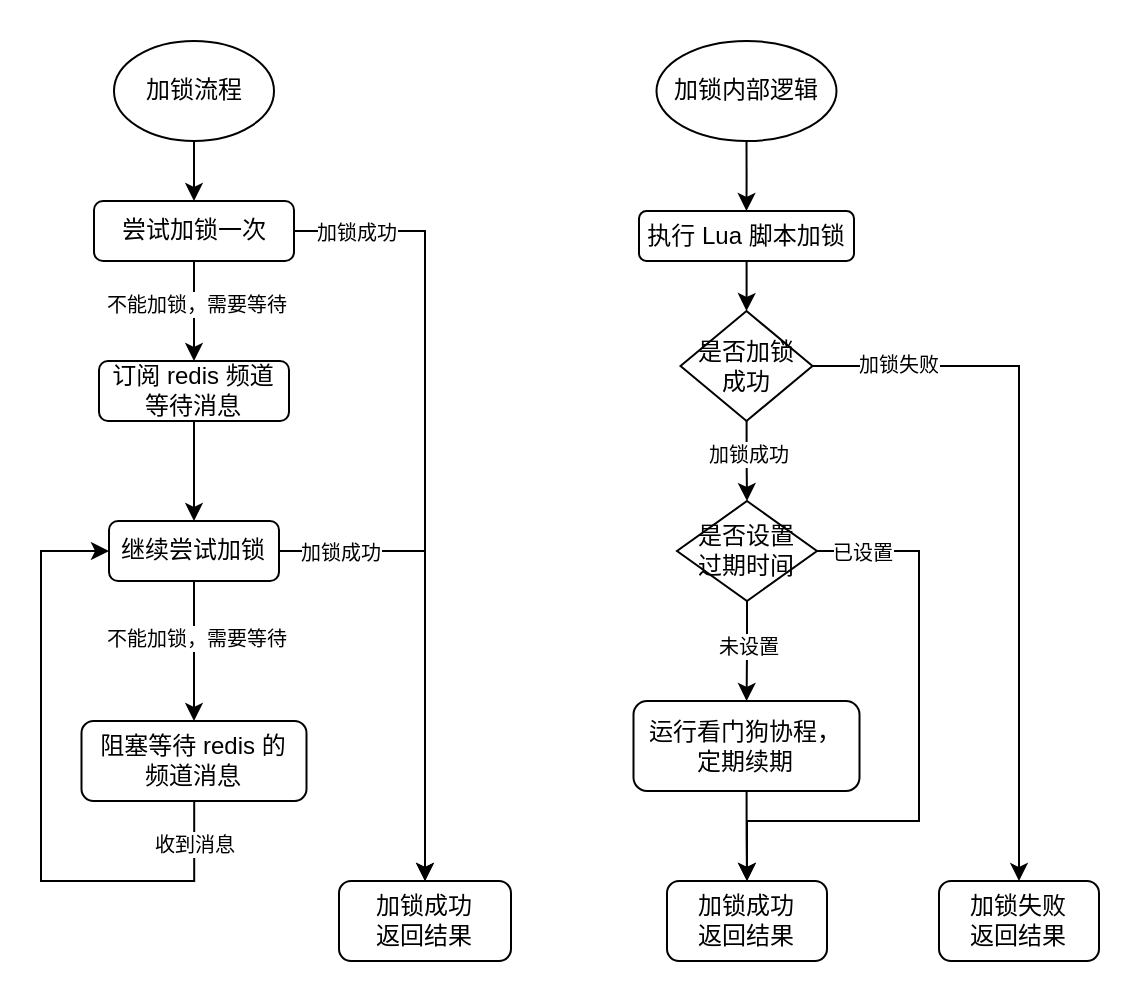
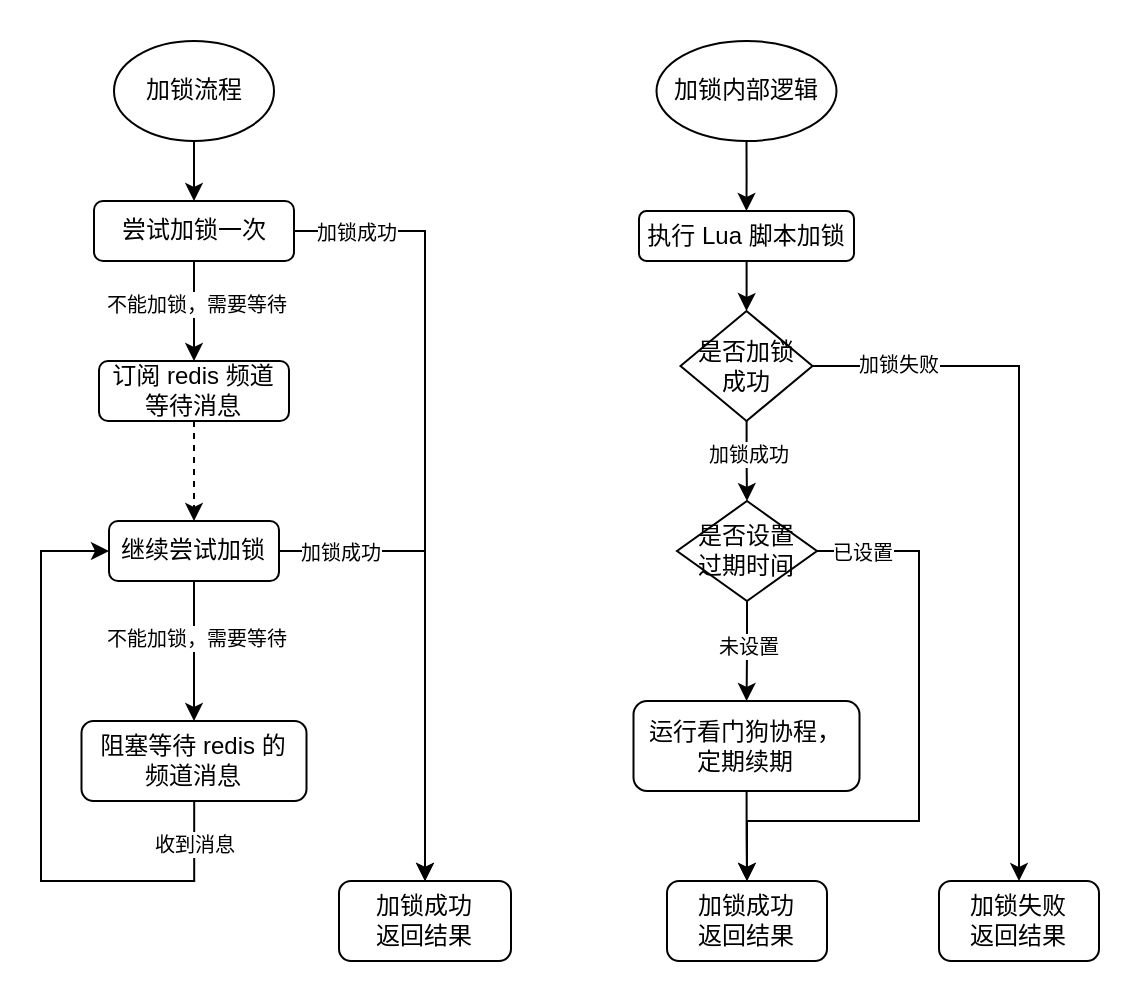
  <mxCell id="0" />
  <mxCell id="1" parent="0" />
  <mxCell id="2" style="edgeStyle=orthogonalEdgeStyle;rounded=0;orthogonalLoop=1;jettySize=auto;html=1;entryX=0.5;entryY=0;entryDx=0;entryDy=0;" edge="1" parent="1" source="3" target="8"><mxGeometry relative="1" as="geometry" /></mxCell>
  <mxCell id="3" value="加锁流程" style="ellipse;whiteSpace=wrap;html=1;" vertex="1" parent="1"><mxGeometry x="56.5" y="20" width="80" height="50" as="geometry" /></mxCell>
  <mxCell id="4" style="edgeStyle=orthogonalEdgeStyle;rounded=0;orthogonalLoop=1;jettySize=auto;html=1;entryX=0.5;entryY=0;entryDx=0;entryDy=0;" edge="1" parent="1" source="8" target="19"><mxGeometry relative="1" as="geometry" /></mxCell>
  <mxCell id="5" value="&lt;font style=&quot;font-size: 10px;&quot;&gt;加锁成功&lt;/font&gt;" style="edgeLabel;html=1;align=center;verticalAlign=middle;resizable=0;points=[];" vertex="1" connectable="0" parent="4"><mxGeometry x="-0.86" relative="1" as="geometry"><mxPoint x="4" as="offset" /></mxGeometry></mxCell>
  <mxCell id="6" style="edgeStyle=orthogonalEdgeStyle;rounded=0;orthogonalLoop=1;jettySize=auto;html=1;" edge="1" parent="1" source="8" target="10"><mxGeometry relative="1" as="geometry" /></mxCell>
  <mxCell id="7" value="&lt;font style=&quot;font-size: 10px;&quot;&gt;不能加锁，需要等待&lt;/font&gt;" style="edgeLabel;html=1;align=center;verticalAlign=middle;resizable=0;points=[];" vertex="1" connectable="0" parent="6"><mxGeometry x="-0.2" y="1" relative="1" as="geometry"><mxPoint y="1" as="offset" /></mxGeometry></mxCell>
  <mxCell id="8" value="尝试加锁一次" style="rounded=1;whiteSpace=wrap;html=1;" vertex="1" parent="1"><mxGeometry x="46.5" y="100" width="100" height="30" as="geometry" /></mxCell>
- <mxCell id="9" style="edgeStyle=orthogonalEdgeStyle;rounded=0;orthogonalLoop=1;jettySize=auto;html=1;" edge="1" parent="1" source="10" target="15"><mxGeometry relative="1" as="geometry" /></mxCell>
+ <mxCell id="9" style="edgeStyle=orthogonalEdgeStyle;rounded=0;orthogonalLoop=1;jettySize=auto;html=1;dashed=1;" edge="1" parent="1" source="10" target="15"><mxGeometry relative="1" as="geometry" /></mxCell>
  <mxCell id="10" value="订阅 redis 频道&lt;div&gt;等待消息&lt;/div&gt;" style="rounded=1;whiteSpace=wrap;html=1;" vertex="1" parent="1"><mxGeometry x="49" y="180" width="95" height="30" as="geometry" /></mxCell>
  <mxCell id="11" style="edgeStyle=orthogonalEdgeStyle;rounded=0;orthogonalLoop=1;jettySize=auto;html=1;entryX=0.5;entryY=0;entryDx=0;entryDy=0;" edge="1" parent="1" source="15" target="18"><mxGeometry relative="1" as="geometry" /></mxCell>
  <mxCell id="12" value="&lt;font style=&quot;font-size: 10px;&quot;&gt;不能加锁，需要等待&lt;/font&gt;" style="edgeLabel;html=1;align=center;verticalAlign=middle;resizable=0;points=[];" vertex="1" connectable="0" parent="11"><mxGeometry x="-0.212" y="1" relative="1" as="geometry"><mxPoint as="offset" /></mxGeometry></mxCell>
  <mxCell id="13" style="edgeStyle=orthogonalEdgeStyle;rounded=0;orthogonalLoop=1;jettySize=auto;html=1;entryX=0.5;entryY=0;entryDx=0;entryDy=0;" edge="1" parent="1" source="15" target="19"><mxGeometry relative="1" as="geometry" /></mxCell>
  <mxCell id="14" value="&lt;font style=&quot;font-size: 10px;&quot;&gt;加锁成功&lt;/font&gt;" style="edgeLabel;html=1;align=center;verticalAlign=middle;resizable=0;points=[];" vertex="1" connectable="0" parent="13"><mxGeometry x="-0.778" relative="1" as="geometry"><mxPoint x="4" as="offset" /></mxGeometry></mxCell>
  <mxCell id="15" value="继续尝试加锁" style="rounded=1;whiteSpace=wrap;html=1;" vertex="1" parent="1"><mxGeometry x="54" y="260" width="85" height="30" as="geometry" /></mxCell>
  <mxCell id="16" style="edgeStyle=orthogonalEdgeStyle;rounded=0;orthogonalLoop=1;jettySize=auto;html=1;entryX=0;entryY=0.5;entryDx=0;entryDy=0;" edge="1" parent="1" source="18" target="15"><mxGeometry relative="1" as="geometry"><Array as="points"><mxPoint x="97" y="440" /><mxPoint x="20" y="440" /><mxPoint x="20" y="275" /></Array></mxGeometry></mxCell>
  <mxCell id="17" value="&lt;font style=&quot;font-size: 10px;&quot;&gt;收到消息&lt;/font&gt;" style="edgeLabel;html=1;align=center;verticalAlign=middle;resizable=0;points=[];" vertex="1" connectable="0" parent="16"><mxGeometry x="-0.889" relative="1" as="geometry"><mxPoint y="3" as="offset" /></mxGeometry></mxCell>
  <mxCell id="18" value="阻塞等待 redis 的&lt;div&gt;频道消息&lt;/div&gt;" style="rounded=1;whiteSpace=wrap;html=1;" vertex="1" parent="1"><mxGeometry x="40.25" y="360" width="112.5" height="40" as="geometry" /></mxCell>
  <mxCell id="19" value="加锁成功&lt;div&gt;返回结果&lt;/div&gt;" style="rounded=1;whiteSpace=wrap;html=1;" vertex="1" parent="1"><mxGeometry x="169" y="440" width="86" height="40" as="geometry" /></mxCell>
  <mxCell id="20" style="edgeStyle=orthogonalEdgeStyle;rounded=0;orthogonalLoop=1;jettySize=auto;html=1;entryX=0.5;entryY=0;entryDx=0;entryDy=0;" edge="1" parent="1" source="21" target="23"><mxGeometry relative="1" as="geometry" /></mxCell>
  <mxCell id="21" value="加锁内部逻辑" style="ellipse;whiteSpace=wrap;html=1;" vertex="1" parent="1"><mxGeometry x="327.75" y="20" width="90" height="50" as="geometry" /></mxCell>
  <mxCell id="22" style="edgeStyle=orthogonalEdgeStyle;rounded=0;orthogonalLoop=1;jettySize=auto;html=1;entryX=0.5;entryY=0;entryDx=0;entryDy=0;" edge="1" parent="1" source="23" target="28"><mxGeometry relative="1" as="geometry" /></mxCell>
  <mxCell id="23" value="执行 Lua 脚本加锁" style="rounded=1;whiteSpace=wrap;html=1;" vertex="1" parent="1"><mxGeometry x="319" y="105" width="107.5" height="25" as="geometry" /></mxCell>
  <mxCell id="24" style="edgeStyle=orthogonalEdgeStyle;rounded=0;orthogonalLoop=1;jettySize=auto;html=1;entryX=0.5;entryY=0;entryDx=0;entryDy=0;" edge="1" parent="1" source="28" target="33"><mxGeometry relative="1" as="geometry" /></mxCell>
  <mxCell id="25" value="&lt;font style=&quot;font-size: 10px;&quot;&gt;加锁成功&lt;/font&gt;" style="edgeLabel;html=1;align=center;verticalAlign=middle;resizable=0;points=[];" vertex="1" connectable="0" parent="24"><mxGeometry x="-0.171" y="1" relative="1" as="geometry"><mxPoint as="offset" /></mxGeometry></mxCell>
  <mxCell id="26" style="edgeStyle=orthogonalEdgeStyle;rounded=0;orthogonalLoop=1;jettySize=auto;html=1;" edge="1" parent="1" source="28" target="37"><mxGeometry relative="1" as="geometry" /></mxCell>
  <mxCell id="27" value="&lt;font style=&quot;font-size: 10px;&quot;&gt;加锁失败&lt;/font&gt;" style="edgeLabel;html=1;align=center;verticalAlign=middle;resizable=0;points=[];" vertex="1" connectable="0" parent="26"><mxGeometry x="-0.764" y="1" relative="1" as="geometry"><mxPoint as="offset" /></mxGeometry></mxCell>
  <mxCell id="28" value="是否加锁&lt;div&gt;成功&lt;/div&gt;" style="rhombus;whiteSpace=wrap;html=1;" vertex="1" parent="1"><mxGeometry x="339.75" y="155" width="66" height="55" as="geometry" /></mxCell>
  <mxCell id="29" style="edgeStyle=orthogonalEdgeStyle;rounded=0;orthogonalLoop=1;jettySize=auto;html=1;" edge="1" parent="1" source="33" target="35"><mxGeometry relative="1" as="geometry" /></mxCell>
  <mxCell id="30" value="&lt;font style=&quot;font-size: 10px;&quot;&gt;未设置&lt;/font&gt;" style="edgeLabel;html=1;align=center;verticalAlign=middle;resizable=0;points=[];" vertex="1" connectable="0" parent="29"><mxGeometry x="-0.106" relative="1" as="geometry"><mxPoint as="offset" /></mxGeometry></mxCell>
  <mxCell id="31" style="edgeStyle=orthogonalEdgeStyle;rounded=0;orthogonalLoop=1;jettySize=auto;html=1;entryX=0.5;entryY=0;entryDx=0;entryDy=0;exitX=1;exitY=0.5;exitDx=0;exitDy=0;" edge="1" parent="1" source="33" target="36"><mxGeometry relative="1" as="geometry"><mxPoint x="393.21" y="440.03" as="targetPoint" /><mxPoint x="372.996" y="310.004" as="sourcePoint" /><Array as="points"><mxPoint x="459" y="275" /><mxPoint x="459" y="410" /><mxPoint x="373" y="410" /></Array></mxGeometry></mxCell>
  <mxCell id="32" value="&lt;font style=&quot;font-size: 10px;&quot;&gt;已设置&lt;/font&gt;" style="edgeLabel;html=1;align=center;verticalAlign=middle;resizable=0;points=[];" vertex="1" connectable="0" parent="31"><mxGeometry x="-0.894" y="3" relative="1" as="geometry"><mxPoint x="6" y="3" as="offset" /></mxGeometry></mxCell>
  <mxCell id="33" value="是否设置&lt;div&gt;过期时间&lt;/div&gt;" style="rhombus;whiteSpace=wrap;html=1;" vertex="1" parent="1"><mxGeometry x="338" y="250" width="70" height="50" as="geometry" /></mxCell>
  <mxCell id="34" style="edgeStyle=orthogonalEdgeStyle;rounded=0;orthogonalLoop=1;jettySize=auto;html=1;entryX=0.5;entryY=0;entryDx=0;entryDy=0;" edge="1" parent="1" source="35" target="36"><mxGeometry relative="1" as="geometry" /></mxCell>
  <mxCell id="35" value="运行看门狗协程，&lt;div&gt;定期续期&lt;/div&gt;" style="rounded=1;whiteSpace=wrap;html=1;" vertex="1" parent="1"><mxGeometry x="316.25" y="350" width="113" height="45" as="geometry" /></mxCell>
  <mxCell id="36" value="加锁成功&lt;div&gt;返回结果&lt;/div&gt;" style="rounded=1;whiteSpace=wrap;html=1;" vertex="1" parent="1"><mxGeometry x="333" y="440" width="80" height="40" as="geometry" /></mxCell>
  <mxCell id="37" value="加锁失败&lt;div&gt;返回结果&lt;/div&gt;" style="rounded=1;whiteSpace=wrap;html=1;" vertex="1" parent="1"><mxGeometry x="469" y="440" width="80" height="40" as="geometry" /></mxCell>
